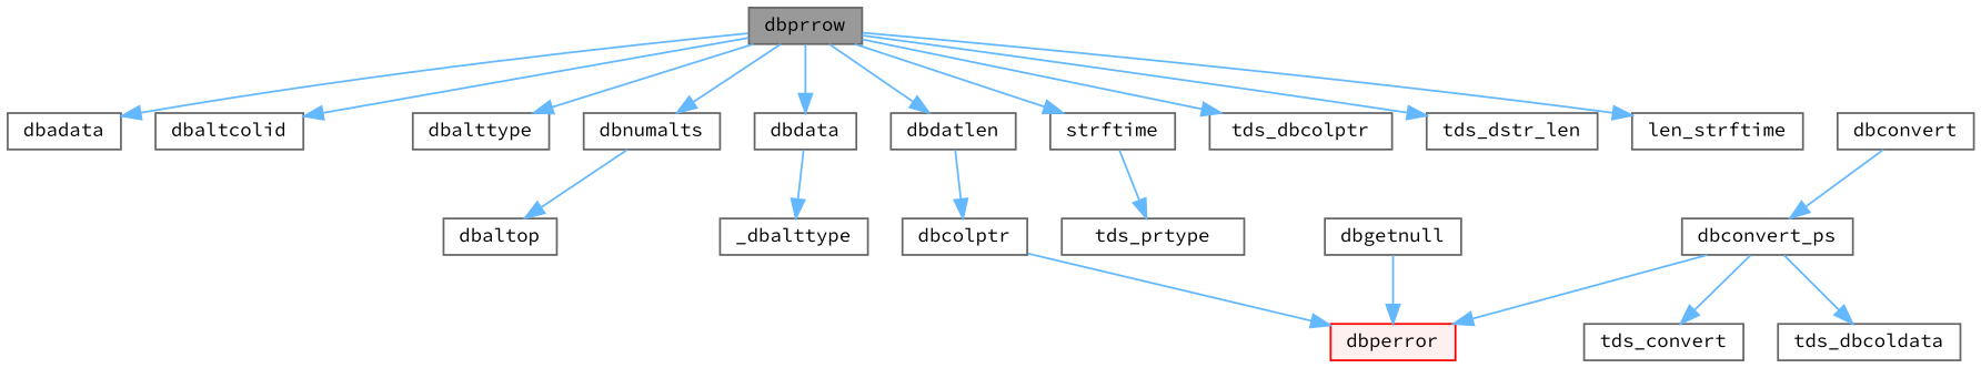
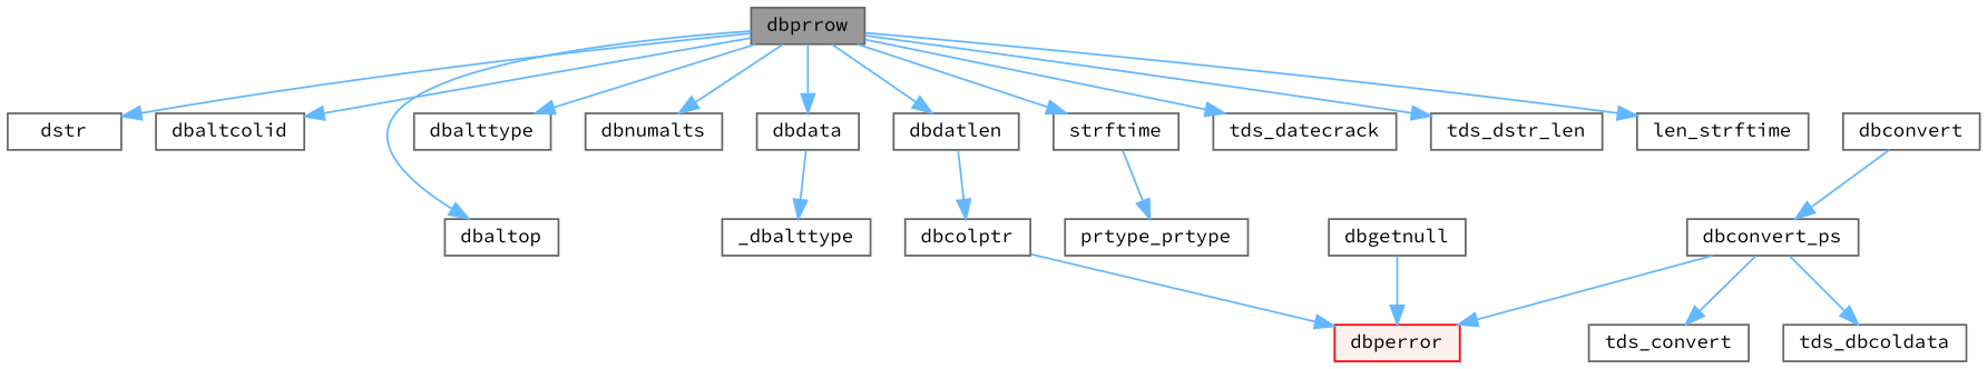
  digraph {
    fontname="Source Code Pro"
    rankdir=TB
    node [color=grey40 fillcolor=white fontname="Source Code Pro" fontsize=10 shape=box style=filled]
    edge [color=steelblue1 fontname="Source Code Pro" fontsize=10 labelfontname=Helvetica labelfontsize=10 style=solid]
    n1 [color=gray40 fillcolor=grey60 fontcolor=black height=0.2 label=dbprrow width=0.4]
-   n2 [height=0.2 label=dbadata width=0.4]
+   n2 [height=0.2 label=dstr width=0.4]
    n3 [height=0.2 label=dbaltcolid width=0.4]
    n4 [height=0.2 label=dbaltop width=0.4]
    n5 [height=0.2 label=dbalttype width=0.4]
    n6 [height=0.2 label=dbdata width=0.4]
    n7 [height=0.2 label=dbdatlen width=0.4]
    n8 [height=0.2 label=dbnumalts width=0.4]
    n9 [height=0.2 label=strftime width=0.4]
-   n10 [height=0.2 label=tds_dbcolptr width=0.4]
+   n10 [height=0.2 label=tds_datecrack width=0.4]
    n11 [height=0.2 label=tds_dstr_len width=0.4]
    n12 [height=0.2 label=len_strftime width=0.4]
    n13 [height=0.2 label=dbconvert width=0.4]
    n14 [height=0.2 label=dbconvert_ps width=0.4]
    n15 [color=red fillcolor="#FFF0F0" height=0.2 label=dbperror width=0.4]
    n16 [height=0.2 label=_dbalttype width=0.4]
    n17 [height=0.2 label=dbcolptr width=0.4]
-   n18 [height=0.2 label=tds_prtype width=0.4]
+   n18 [height=0.2 label=prtype_prtype width=0.4]
    n19 [height=0.2 label=tds_convert width=0.4]
    n20 [height=0.2 label=tds_dbcoldata width=0.4]
    n21 [height=0.2 label=dbgetnull width=0.4]
    n1 -> n2
    n1 -> n3
-   n8 -> n4
+   n1 -> n4
    n1 -> n5
    n1 -> n6
    n1 -> n7
    n1 -> n8
    n1 -> n9
    n1 -> n10
    n1 -> n11
    n1 -> n12
    n6 -> n16
    n7 -> n17
    n9 -> n18
    n13 -> n14
    n14 -> n15
    n14 -> n19
    n14 -> n20
    n17 -> n15
    n21 -> n15
  }
